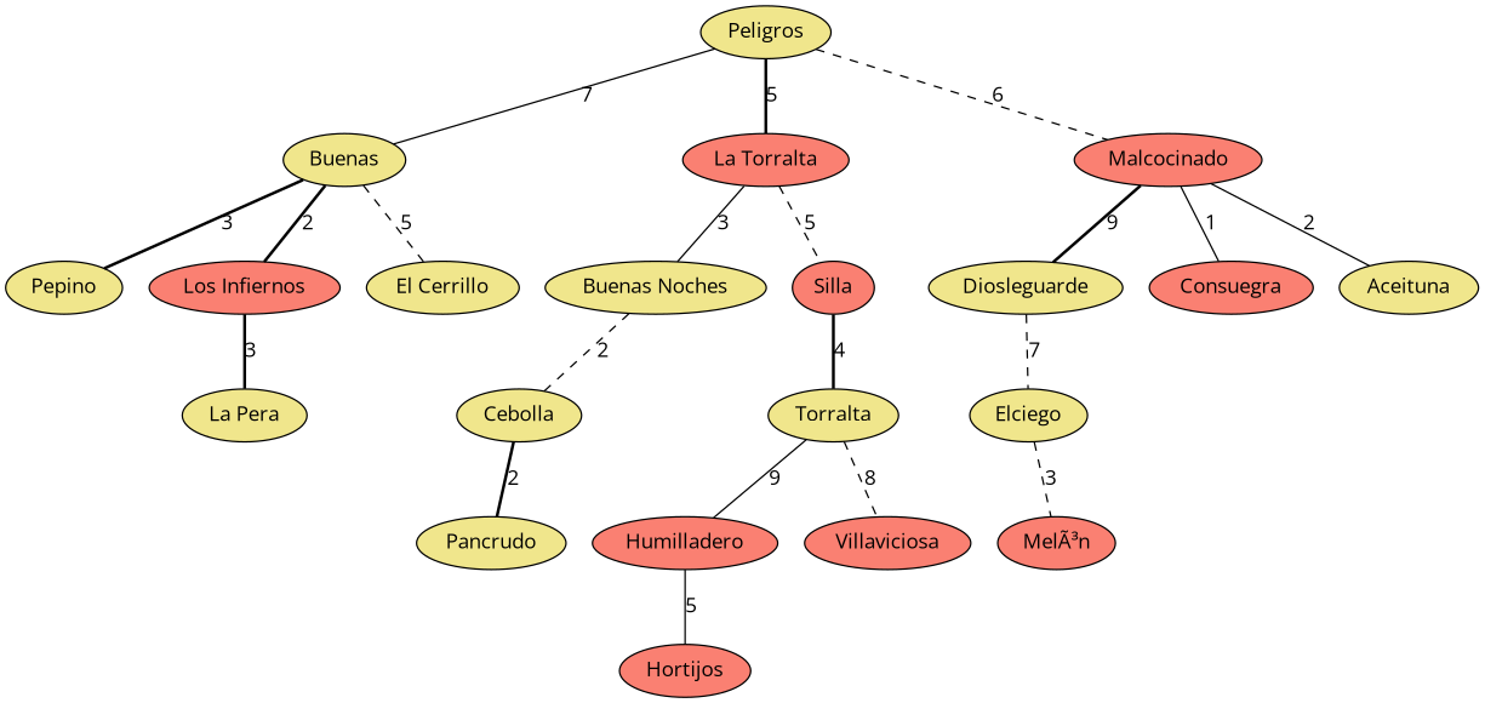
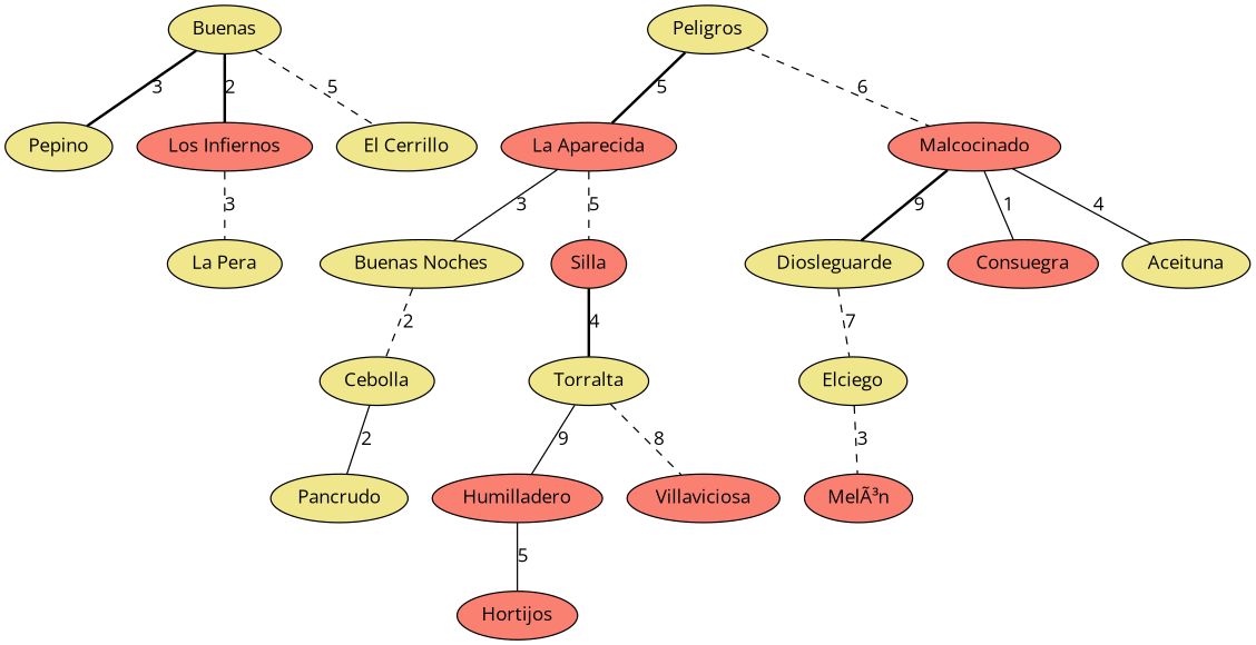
  graph {
    fontname="Open Sans"
    node [fillcolor=khaki fontname="Open Sans" style=filled]
    edge [fontname="Open Sans" style=bold]
    n1 [label=Buenas]
    Peligros
-   "La Aparecida" [fillcolor=salmon label="La Torralta"]
+   "La Aparecida" [fillcolor=salmon]
    Malcocinado [fillcolor=salmon]
    Pepino
    "Los Infiernos" [fillcolor=salmon]
    "El Cerrillo"
    "Buenas Noches"
    Silla [fillcolor=salmon]
    "La Pera"
    Diosleguarde
    Consuegra [fillcolor=salmon]
    Aceituna
    Elciego
    Humilladero [fillcolor=salmon]
    Hortijos [fillcolor=salmon]
    Torralta
    Villaviciosa [fillcolor=salmon]
    Cebolla
    Pancrudo
    "MelÃ³n" [fillcolor=salmon]
    n1 -- Pepino [label=3]
    n1 -- "Los Infiernos" [label=2]
    n1 -- "El Cerrillo" [label=5 style=dashed]
-   Peligros -- n1 [label=7 style=solid]
    Peligros -- "La Aparecida" [label=5]
    Peligros -- Malcocinado [label=6 style=dashed]
    "La Aparecida" -- "Buenas Noches" [label=3 style=solid]
    "La Aparecida" -- Silla [label=5 style=dashed]
    Malcocinado -- Diosleguarde [label=9]
    Malcocinado -- Consuegra [label=1 style=solid]
-   Malcocinado -- Aceituna [label=2 style=solid]
-   "Los Infiernos" -- "La Pera" [label=3]
+   Malcocinado -- Aceituna [label=4 style=solid]
+   "Los Infiernos" -- "La Pera" [label=3 style=dashed]
    "Buenas Noches" -- Cebolla [label=2 style=dashed]
    Silla -- Torralta [label=4]
    Diosleguarde -- Elciego [label=7 style=dashed]
    Elciego -- "MelÃ³n" [label=3 style=dashed]
    Humilladero -- Hortijos [label=5 style=solid]
    Torralta -- Humilladero [label=9 style=solid]
    Torralta -- Villaviciosa [label=8 style=dashed]
-   Cebolla -- Pancrudo [label=2]
+   Cebolla -- Pancrudo [label=2 style=solid]
  }
